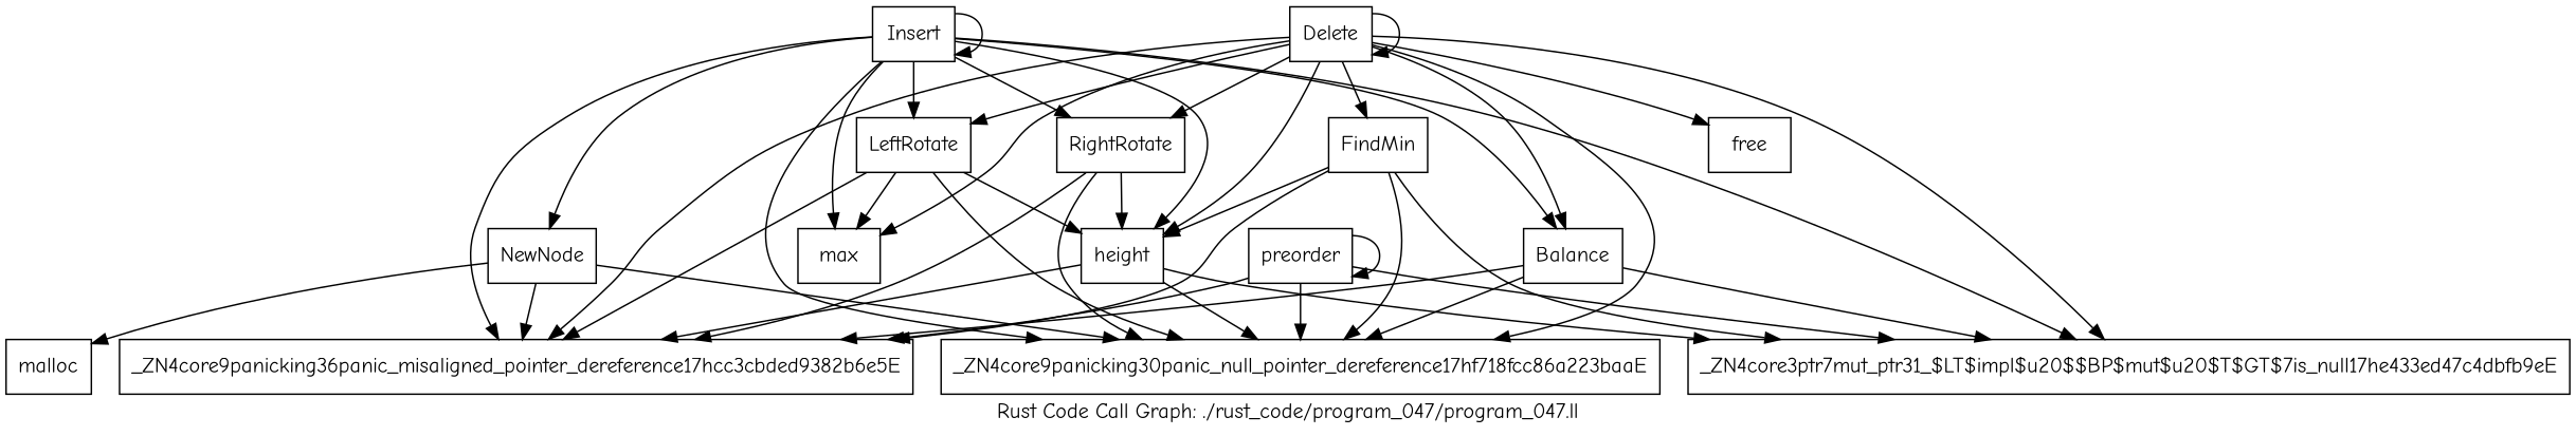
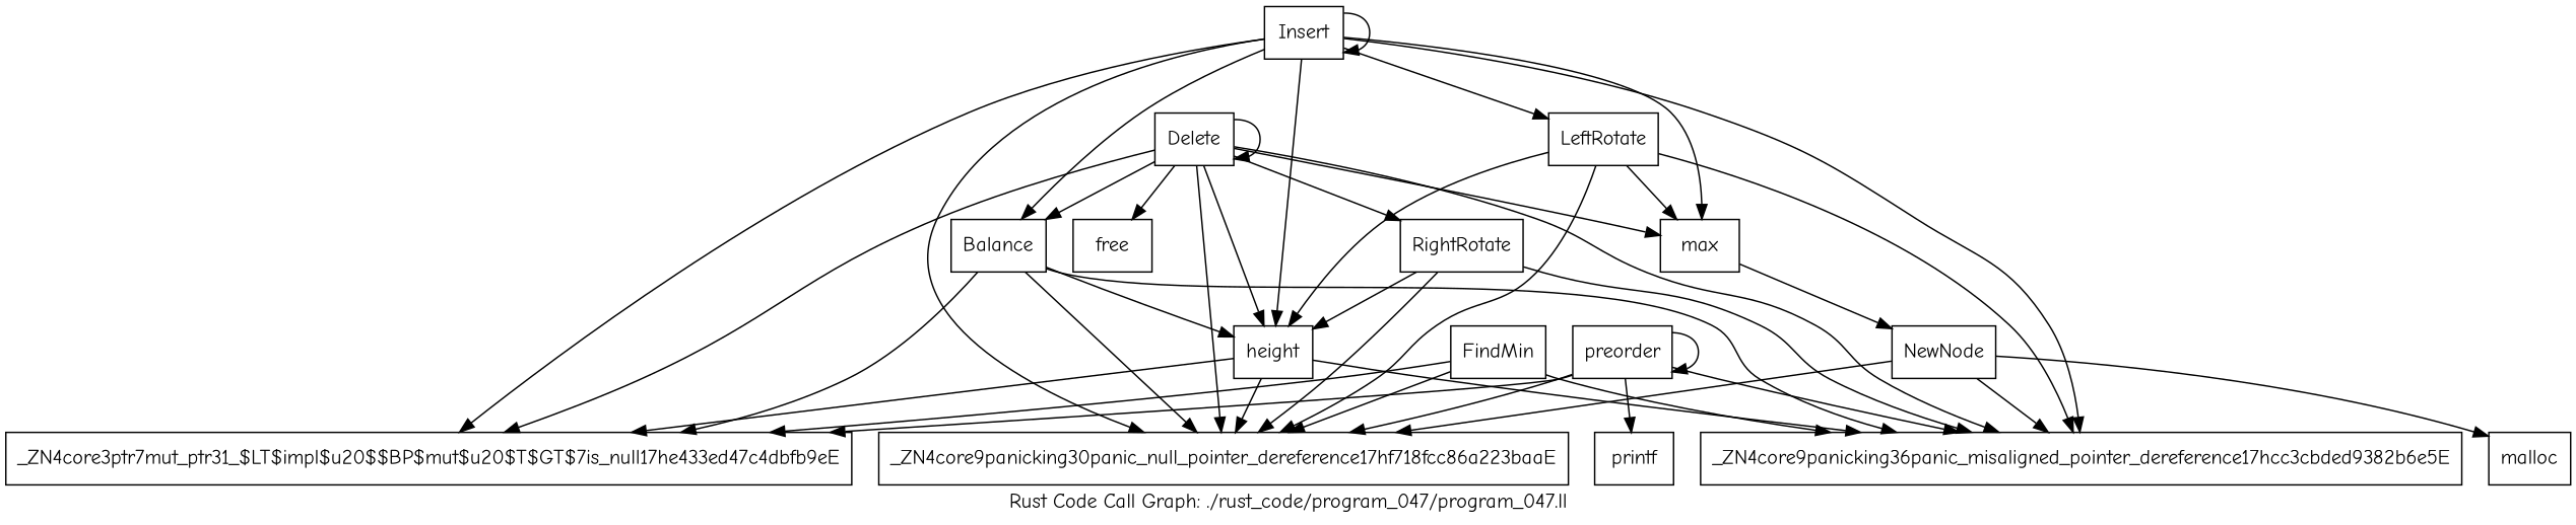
  digraph {
    fontname="Comic Neue"
    label="Rust Code Call Graph: ./rust_code/program_047/program_047.ll"
    node [fontname="Comic Neue" shape=record]
    edge [fontname="Comic Neue"]
    n1 [label="{_ZN4core9panicking30panic_null_pointer_dereference17hf718fcc86a223baaE}"]
+   n2 [label="{printf}"]
    n3 [label="{free}"]
    n4 [label="{_ZN4core3ptr7mut_ptr31_$LT$impl$u20$$BP$mut$u20$T$GT$7is_null17he433ed47c4dbfb9eE}"]
    n5 [label="{NewNode}"]
    n6 [label="{malloc}"]
    n7 [label="{_ZN4core9panicking36panic_misaligned_pointer_dereference17hcc3cbded9382b6e5E}"]
    n8 [label="{LeftRotate}"]
    n9 [label="{max}"]
    n10 [label="{height}"]
    n11 [label="{Balance}"]
    n12 [label="{RightRotate}"]
    n13 [label="{preorder}"]
    n14 [label="{FindMin}"]
    n15 [label="{Delete}"]
    n16 [label="{Insert}"]
    n5 -> n1
    n5 -> n6
    n5 -> n7
    n8 -> n1
    n8 -> n7
    n8 -> n9
    n8 -> n10
    n10 -> n1
    n10 -> n4
    n10 -> n7
    n11 -> n1
    n11 -> n4
    n11 -> n7
-   n14 -> n10
+   n11 -> n10
    n12 -> n1
    n12 -> n7
    n12 -> n10
    n13 -> n1
+   n13 -> n2
    n13 -> n4
    n13 -> n7
    n13 -> n13
    n14 -> n1
    n14 -> n4
    n14 -> n7
    n15 -> n1
    n15 -> n3
    n15 -> n4
    n15 -> n7
-   n15 -> n8
    n15 -> n9
    n15 -> n10
    n15 -> n11
    n15 -> n12
-   n15 -> n14
    n15 -> n15
    n16 -> n1
    n16 -> n4
-   n16 -> n5
+   n9 -> n5
    n16 -> n7
    n16 -> n8
    n16 -> n9
    n16 -> n10
    n16 -> n11
-   n16 -> n12
    n16 -> n16
  }
